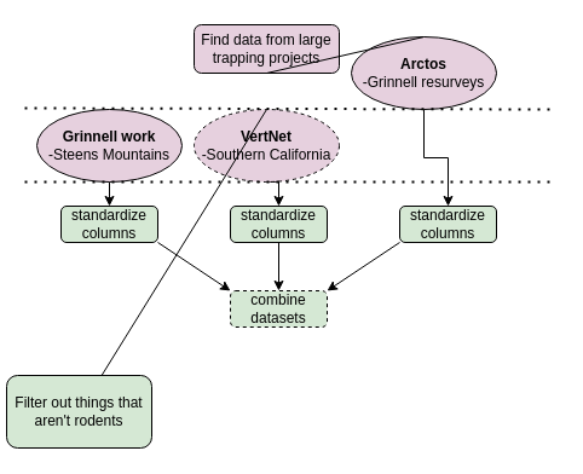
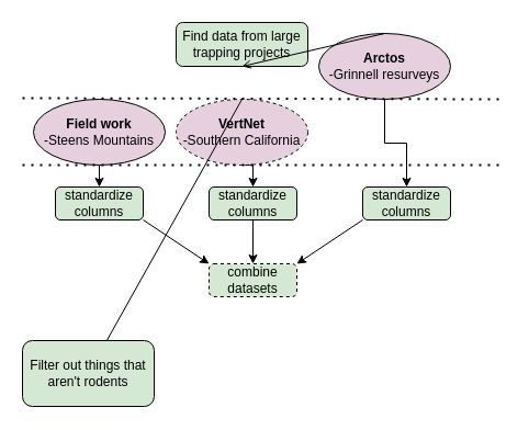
  <mxCell id="0" />
  <mxCell id="1" parent="0" />
- <mxCell id="2" value="Find data from large trapping projects" style="rounded=1;whiteSpace=wrap;html=1;fontSize=12;glass=0;strokeWidth=1;shadow=0;fillColor=#e6d0de;" parent="1" vertex="1"><mxGeometry x="160" y="20" width="120" height="40" as="geometry" /></mxCell>
+ <mxCell id="2" value="Find data from large trapping projects" style="rounded=1;whiteSpace=wrap;html=1;fontSize=12;glass=0;strokeWidth=1;shadow=0;fillColor=#D5E8D4;" parent="1" vertex="1"><mxGeometry x="160" y="20" width="120" height="40" as="geometry" /></mxCell>
  <mxCell id="3" style="edgeStyle=orthogonalEdgeStyle;rounded=0;orthogonalLoop=1;jettySize=auto;html=1;exitX=0.5;exitY=1;exitDx=0;exitDy=0;entryX=0.5;entryY=0;entryDx=0;entryDy=0;" edge="1" parent="1" source="4" target="12"><mxGeometry relative="1" as="geometry" /></mxCell>
- <mxCell id="4" value="&lt;b&gt;Grinnell work&lt;/b&gt;&lt;br&gt;-Steens Mountains" style="ellipse;whiteSpace=wrap;html=1;fillColor=#E6D0DE;" vertex="1" parent="1"><mxGeometry x="30" y="90" width="120" height="60" as="geometry" /></mxCell>
+ <mxCell id="4" value="&lt;b&gt;Field work&lt;/b&gt;&lt;br&gt;-Steens Mountains" style="ellipse;whiteSpace=wrap;html=1;fillColor=#E6D0DE;" vertex="1" parent="1"><mxGeometry x="30" y="90" width="120" height="60" as="geometry" /></mxCell>
  <mxCell id="5" style="edgeStyle=orthogonalEdgeStyle;rounded=0;orthogonalLoop=1;jettySize=auto;html=1;exitX=0.5;exitY=1;exitDx=0;exitDy=0;entryX=0.5;entryY=0;entryDx=0;entryDy=0;" edge="1" parent="1" source="6" target="13"><mxGeometry relative="1" as="geometry" /></mxCell>
  <mxCell id="6" value="&lt;b&gt;VertNet&lt;/b&gt;&lt;br&gt;-Southern California" style="ellipse;whiteSpace=wrap;html=1;fillColor=#E6D0DE;dashed=1;" vertex="1" parent="1"><mxGeometry x="160" y="90" width="120" height="60" as="geometry" /></mxCell>
  <mxCell id="7" style="edgeStyle=orthogonalEdgeStyle;rounded=0;orthogonalLoop=1;jettySize=auto;html=1;exitX=0.5;exitY=1;exitDx=0;exitDy=0;entryX=0.5;entryY=0;entryDx=0;entryDy=0;" edge="1" parent="1" source="8" target="14"><mxGeometry relative="1" as="geometry" /></mxCell>
  <mxCell id="8" value="&lt;b&gt;Arctos&lt;/b&gt;&lt;br&gt;-Grinnell resurveys" style="ellipse;whiteSpace=wrap;html=1;fillColor=#E6D0DE;" vertex="1" parent="1"><mxGeometry x="290" y="30" width="120" height="60" as="geometry" /></mxCell>
- <mxCell id="9" value="" style="endArrow=none;html=1;rounded=0;entryX=0.5;entryY=1;entryDx=0;entryDy=0;exitX=0.5;exitY=0;exitDx=0;exitDy=0;" edge="1" parent="1" source="8" target="2"><mxGeometry width="50" height="50" relative="1" as="geometry"><mxPoint x="370" y="290" as="sourcePoint" /><mxPoint x="420" y="240" as="targetPoint" /></mxGeometry></mxCell>
+ <mxCell id="9" value="" style="endArrow=open;html=1;rounded=0;entryX=0.5;entryY=1;entryDx=0;entryDy=0;exitX=0.5;exitY=0;exitDx=0;exitDy=0;" edge="1" parent="1" source="8" target="2"><mxGeometry width="50" height="50" relative="1" as="geometry"><mxPoint x="370" y="290" as="sourcePoint" /><mxPoint x="420" y="240" as="targetPoint" /></mxGeometry></mxCell>
  <mxCell id="10" value="" style="endArrow=none;html=1;rounded=0;exitX=0.5;exitY=0;exitDx=0;exitDy=0;" edge="1" parent="1" source="6" target="11"><mxGeometry width="50" height="50" relative="1" as="geometry"><mxPoint x="370" y="290" as="sourcePoint" /><mxPoint x="420" y="240" as="targetPoint" /></mxGeometry></mxCell>
- <mxCell id="11" value="Filter out things that aren't rodents" style="rounded=1;whiteSpace=wrap;html=1;strokeColor=#000000;fillColor=#D5E8D4;" vertex="1" parent="1"><mxGeometry x="5" y="310" width="120" height="60" as="geometry" /></mxCell>
+ <mxCell id="11" value="Filter out things that aren't rodents" style="rounded=1;whiteSpace=wrap;html=1;strokeColor=#000000;fillColor=#D5E8D4;" vertex="1" parent="1"><mxGeometry x="20" y="310" width="120" height="60" as="geometry" /></mxCell>
  <mxCell id="12" value="standardize columns" style="rounded=1;whiteSpace=wrap;html=1;strokeColor=#000000;fillColor=#D5E8D4;" vertex="1" parent="1"><mxGeometry x="50" y="170" width="80" height="30" as="geometry" /></mxCell>
  <mxCell id="13" value="standardize columns" style="rounded=1;whiteSpace=wrap;html=1;strokeColor=#000000;fillColor=#D5E8D4;" vertex="1" parent="1"><mxGeometry x="190" y="170" width="80" height="30" as="geometry" /></mxCell>
  <mxCell id="14" value="standardize columns" style="rounded=1;whiteSpace=wrap;html=1;strokeColor=#000000;fillColor=#D5E8D4;" vertex="1" parent="1"><mxGeometry x="330" y="170" width="80" height="30" as="geometry" /></mxCell>
  <mxCell id="15" value="combine datasets" style="rounded=1;whiteSpace=wrap;html=1;strokeColor=#000000;fillColor=#D5E8D4;dashed=1;" vertex="1" parent="1"><mxGeometry x="190" y="240" width="80" height="30" as="geometry" /></mxCell>
  <mxCell id="16" value="" style="endArrow=classic;html=1;rounded=0;entryX=0;entryY=0;entryDx=0;entryDy=0;exitX=1;exitY=1;exitDx=0;exitDy=0;" edge="1" parent="1" source="12" target="15"><mxGeometry width="50" height="50" relative="1" as="geometry"><mxPoint x="300" y="290" as="sourcePoint" /><mxPoint x="350" y="240" as="targetPoint" /></mxGeometry></mxCell>
  <mxCell id="17" value="" style="endArrow=classic;html=1;rounded=0;entryX=1;entryY=0;entryDx=0;entryDy=0;exitX=0;exitY=1;exitDx=0;exitDy=0;" edge="1" parent="1" source="14" target="15"><mxGeometry width="50" height="50" relative="1" as="geometry"><mxPoint x="140" y="210" as="sourcePoint" /><mxPoint x="200" y="250" as="targetPoint" /></mxGeometry></mxCell>
  <mxCell id="18" value="" style="endArrow=classic;html=1;rounded=0;entryX=0.5;entryY=0;entryDx=0;entryDy=0;exitX=0.5;exitY=1;exitDx=0;exitDy=0;" edge="1" parent="1" source="13" target="15"><mxGeometry width="50" height="50" relative="1" as="geometry"><mxPoint x="340" y="210" as="sourcePoint" /><mxPoint x="280" y="250" as="targetPoint" /></mxGeometry></mxCell>
  <mxCell id="19" value="" style="endArrow=none;dashed=1;html=1;dashPattern=1 3;strokeWidth=2;rounded=0;" edge="1" parent="1"><mxGeometry width="50" height="50" relative="1" as="geometry"><mxPoint x="20" y="150" as="sourcePoint" /><mxPoint x="460" y="150" as="targetPoint" /></mxGeometry></mxCell>
  <mxCell id="20" value="" style="endArrow=none;dashed=1;html=1;dashPattern=1 3;strokeWidth=2;rounded=0;" edge="1" parent="1"><mxGeometry width="50" height="50" relative="1" as="geometry"><mxPoint x="20" y="89" as="sourcePoint" /><mxPoint x="460" y="90" as="targetPoint" /></mxGeometry></mxCell>
